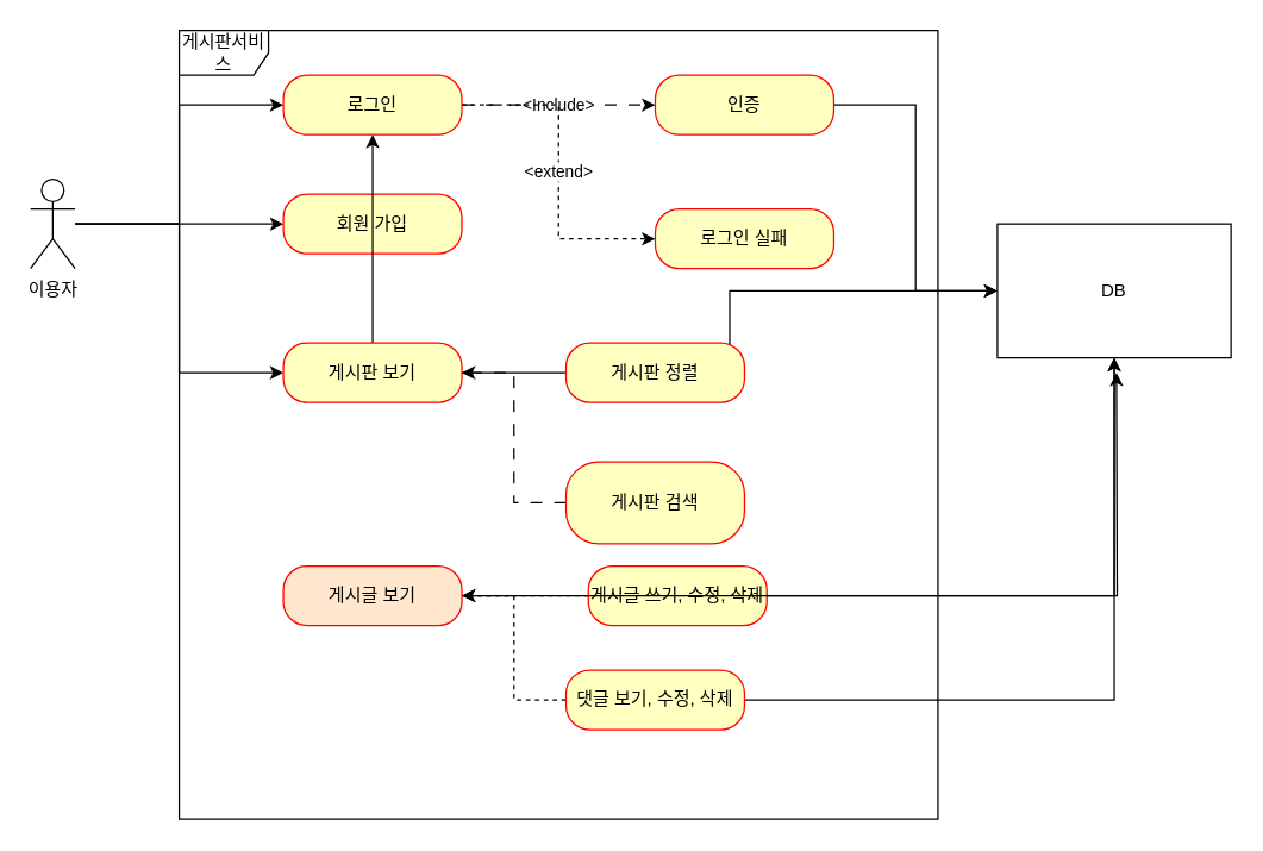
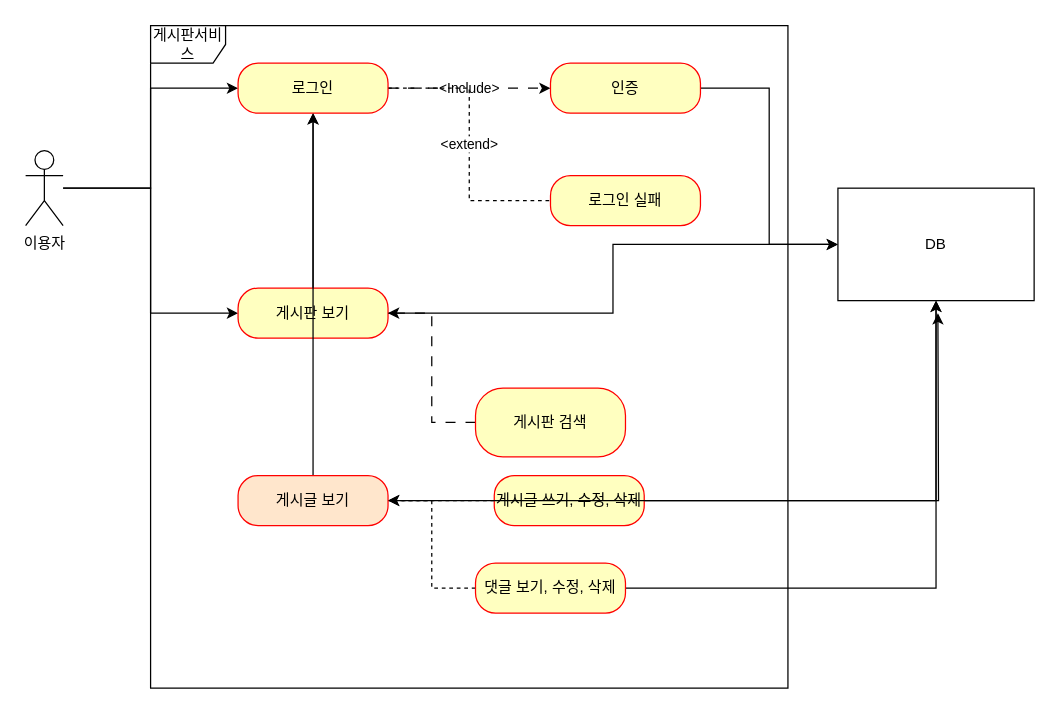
  <mxCell id="0" />
  <mxCell id="1" parent="0" />
- <mxCell id="2" value="" style="rounded=0;orthogonalLoop=1;jettySize=auto;html=1;" edge="1" parent="1" source="5" target="7"><mxGeometry relative="1" as="geometry" /></mxCell>
  <mxCell id="3" style="edgeStyle=orthogonalEdgeStyle;rounded=0;orthogonalLoop=1;jettySize=auto;html=1;entryX=0;entryY=0.5;entryDx=0;entryDy=0;" edge="1" parent="1" source="5" target="13"><mxGeometry relative="1" as="geometry" /></mxCell>
  <mxCell id="4" style="edgeStyle=orthogonalEdgeStyle;rounded=0;orthogonalLoop=1;jettySize=auto;html=1;entryX=0;entryY=0.5;entryDx=0;entryDy=0;" edge="1" parent="1" source="5" target="10"><mxGeometry relative="1" as="geometry" /></mxCell>
  <mxCell id="5" value="이용자&lt;br&gt;" style="shape=umlActor;verticalLabelPosition=bottom;verticalAlign=top;html=1;" vertex="1" parent="1"><mxGeometry x="20" y="120" width="30" height="60" as="geometry" /></mxCell>
  <mxCell id="6" value="게시판서비스" style="shape=umlFrame;whiteSpace=wrap;html=1;pointerEvents=0;" vertex="1" parent="1"><mxGeometry x="120" y="20" width="510" height="530" as="geometry" /></mxCell>
- <mxCell id="7" value="회원 가입" style="rounded=1;whiteSpace=wrap;html=1;arcSize=40;fontColor=#000000;fillColor=#ffffc0;strokeColor=#ff0000;" vertex="1" parent="1"><mxGeometry x="190" y="130" width="120" height="40" as="geometry" /></mxCell>
  <mxCell id="8" style="edgeStyle=orthogonalEdgeStyle;rounded=0;orthogonalLoop=1;jettySize=auto;html=1;" edge="1" parent="1" source="10" target="13"><mxGeometry relative="1" as="geometry" /></mxCell>
  <mxCell id="9" style="edgeStyle=orthogonalEdgeStyle;rounded=0;orthogonalLoop=1;jettySize=auto;html=1;" edge="1" parent="1" source="10" target="29"><mxGeometry relative="1" as="geometry" /></mxCell>
  <mxCell id="10" value="게시판 보기" style="rounded=1;whiteSpace=wrap;html=1;arcSize=40;fontColor=#000000;fillColor=#ffffc0;strokeColor=#ff0000;" vertex="1" parent="1"><mxGeometry x="190" y="230" width="120" height="40" as="geometry" /></mxCell>
  <mxCell id="11" value="&amp;lt;Include&amp;gt;" style="edgeStyle=orthogonalEdgeStyle;rounded=0;orthogonalLoop=1;jettySize=auto;html=1;entryX=0;entryY=0.5;entryDx=0;entryDy=0;dashed=1;dashPattern=8 8;" edge="1" parent="1" source="13" target="15"><mxGeometry relative="1" as="geometry" /></mxCell>
- <mxCell id="12" value="&amp;lt;extend&amp;gt;" style="edgeStyle=orthogonalEdgeStyle;rounded=0;orthogonalLoop=1;jettySize=auto;html=1;entryX=0;entryY=0.5;entryDx=0;entryDy=0;dashed=1;" edge="1" parent="1" source="13" target="16"><mxGeometry relative="1" as="geometry" /></mxCell>
+ <mxCell id="12" value="&amp;lt;extend&amp;gt;" style="edgeStyle=orthogonalEdgeStyle;rounded=0;orthogonalLoop=1;jettySize=auto;html=1;entryX=0;entryY=0.5;entryDx=0;entryDy=0;dashed=1;endArrow=none;" edge="1" parent="1" source="13" target="16"><mxGeometry relative="1" as="geometry" /></mxCell>
  <mxCell id="13" value="로그인" style="rounded=1;whiteSpace=wrap;html=1;arcSize=40;fontColor=#000000;fillColor=#ffffc0;strokeColor=#ff0000;" vertex="1" parent="1"><mxGeometry x="190" y="50" width="120" height="40" as="geometry" /></mxCell>
  <mxCell id="14" style="edgeStyle=orthogonalEdgeStyle;rounded=0;orthogonalLoop=1;jettySize=auto;html=1;entryX=0;entryY=0.5;entryDx=0;entryDy=0;" edge="1" parent="1" source="15" target="29"><mxGeometry relative="1" as="geometry" /></mxCell>
  <mxCell id="15" value="인증" style="rounded=1;whiteSpace=wrap;html=1;arcSize=40;fontColor=#000000;fillColor=#ffffc0;strokeColor=#ff0000;" vertex="1" parent="1"><mxGeometry x="440" y="50" width="120" height="40" as="geometry" /></mxCell>
  <mxCell id="16" value="로그인 실패" style="rounded=1;whiteSpace=wrap;html=1;arcSize=40;fontColor=#000000;fillColor=#ffffc0;strokeColor=#ff0000;" vertex="1" parent="1"><mxGeometry x="440" y="140" width="120" height="40" as="geometry" /></mxCell>
- <mxCell id="17" value="게시판 정렬" style="rounded=1;whiteSpace=wrap;html=1;arcSize=40;fontColor=#000000;fillColor=#ffffc0;strokeColor=#ff0000;" vertex="1" parent="1"><mxGeometry x="380" y="230" width="120" height="40" as="geometry" /></mxCell>
  <mxCell id="18" style="edgeStyle=orthogonalEdgeStyle;rounded=0;orthogonalLoop=1;jettySize=auto;html=1;entryX=1;entryY=0.5;entryDx=0;entryDy=0;dashed=1;dashPattern=8 8;" edge="1" parent="1" source="19" target="10"><mxGeometry relative="1" as="geometry" /></mxCell>
  <mxCell id="19" value="게시판 검색" style="rounded=1;whiteSpace=wrap;html=1;arcSize=40;fontColor=#000000;fillColor=#ffffc0;strokeColor=#ff0000;" vertex="1" parent="1"><mxGeometry x="380" y="310" width="120" height="55" as="geometry" /></mxCell>
  <mxCell id="20" style="edgeStyle=orthogonalEdgeStyle;rounded=0;orthogonalLoop=1;jettySize=auto;html=1;entryX=1;entryY=0.5;entryDx=0;entryDy=0;dashed=1;" edge="1" parent="1" source="22" target="28"><mxGeometry relative="1" as="geometry" /></mxCell>
  <mxCell id="21" style="edgeStyle=orthogonalEdgeStyle;rounded=0;orthogonalLoop=1;jettySize=auto;html=1;entryX=0.5;entryY=1;entryDx=0;entryDy=0;" edge="1" parent="1" source="22" target="29"><mxGeometry relative="1" as="geometry" /></mxCell>
  <mxCell id="22" value="댓글 보기, 수정, 삭제" style="rounded=1;whiteSpace=wrap;html=1;arcSize=40;fontColor=#000000;fillColor=#ffffc0;strokeColor=#ff0000;" vertex="1" parent="1"><mxGeometry x="380" y="450" width="120" height="40" as="geometry" /></mxCell>
  <mxCell id="23" value="" style="edgeStyle=orthogonalEdgeStyle;rounded=0;orthogonalLoop=1;jettySize=auto;html=1;dashed=1;" edge="1" parent="1" source="25" target="28"><mxGeometry relative="1" as="geometry" /></mxCell>
  <mxCell id="24" style="edgeStyle=orthogonalEdgeStyle;rounded=0;orthogonalLoop=1;jettySize=auto;html=1;" edge="1" parent="1" source="25"><mxGeometry relative="1" as="geometry"><mxPoint x="750" y="250" as="targetPoint" /></mxGeometry></mxCell>
  <mxCell id="25" value="게시글 쓰기, 수정, 삭제" style="rounded=1;whiteSpace=wrap;html=1;arcSize=40;fontColor=#000000;fillColor=#ffffc0;strokeColor=#ff0000;" vertex="1" parent="1"><mxGeometry x="395" y="380" width="120" height="40" as="geometry" /></mxCell>
+ <mxCell id="26" style="edgeStyle=orthogonalEdgeStyle;rounded=0;orthogonalLoop=1;jettySize=auto;html=1;entryX=0.5;entryY=1;entryDx=0;entryDy=0;" edge="1" parent="1" source="28" target="13"><mxGeometry relative="1" as="geometry" /></mxCell>
  <mxCell id="27" style="edgeStyle=orthogonalEdgeStyle;rounded=0;orthogonalLoop=1;jettySize=auto;html=1;" edge="1" parent="1" source="28" target="29"><mxGeometry relative="1" as="geometry" /></mxCell>
  <mxCell id="28" value="게시글 보기" style="rounded=1;whiteSpace=wrap;html=1;arcSize=40;fontColor=#000000;fillColor=#ffe6cc;strokeColor=#ff0000;" vertex="1" parent="1"><mxGeometry x="190" y="380" width="120" height="40" as="geometry" /></mxCell>
  <mxCell id="29" value="DB" style="html=1;dropTarget=0;whiteSpace=wrap;" vertex="1" parent="1"><mxGeometry x="670" y="150" width="157" height="90" as="geometry" /></mxCell>
